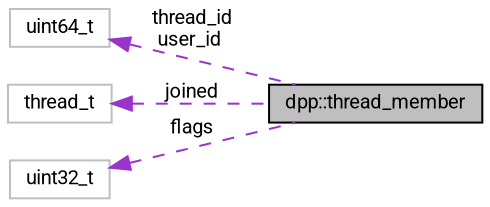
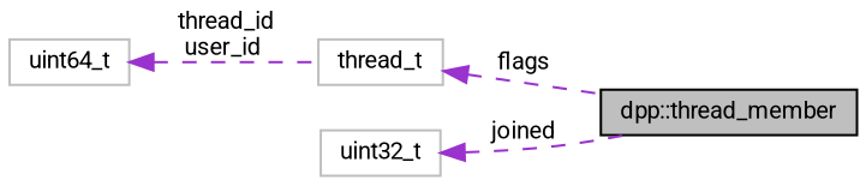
  digraph {
    fontname=Roboto
    rankdir=LR
    node [color=grey75 fontname=Roboto fontsize=10 shape=record]
    edge [color=darkorchid3 dir=back fontname=Roboto fontsize=10 labelfontname=Helvetica labelfontsize=10 style=dashed]
    n1 [color=black fillcolor=grey75 fontcolor=black height=0.2 label="dpp::thread_member" style=filled width=0.4]
    n2 [height=0.2 label=uint64_t width=0.4]
    n3 [height=0.2 label=thread_t width=0.4]
    n4 [height=0.2 label=uint32_t width=0.4]
-   n2 -> n1 [label=" thread_id\nuser_id"]
-   n3 -> n1 [label=" joined"]
-   n4 -> n1 [label=" flags"]
+   n2 -> n3 [label=" thread_id\nuser_id"]
+   n3 -> n1 [label=" flags"]
+   n4 -> n1 [label=" joined"]
  }
